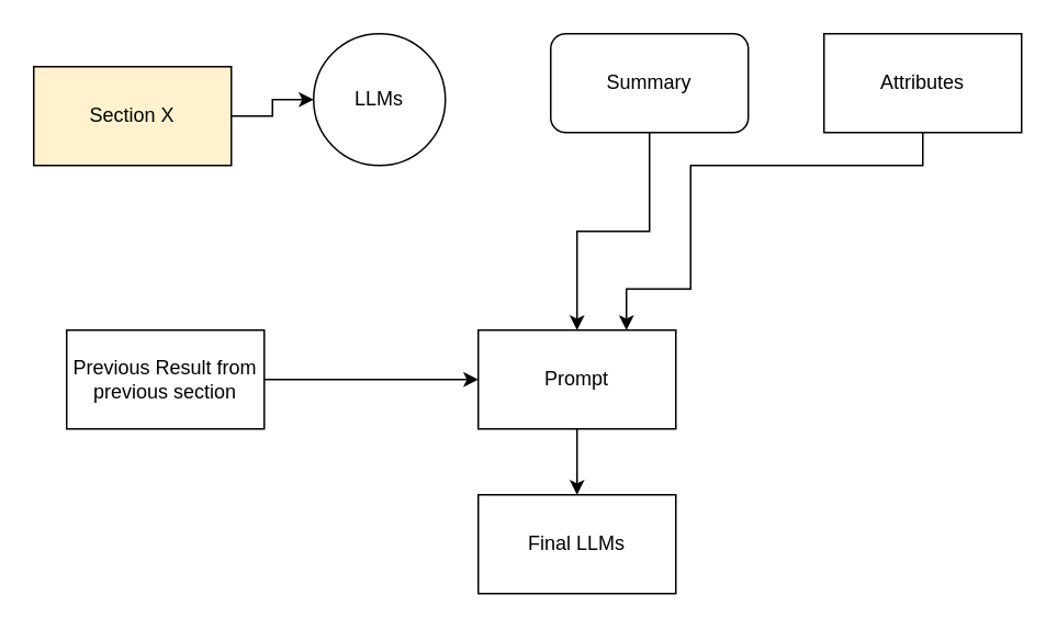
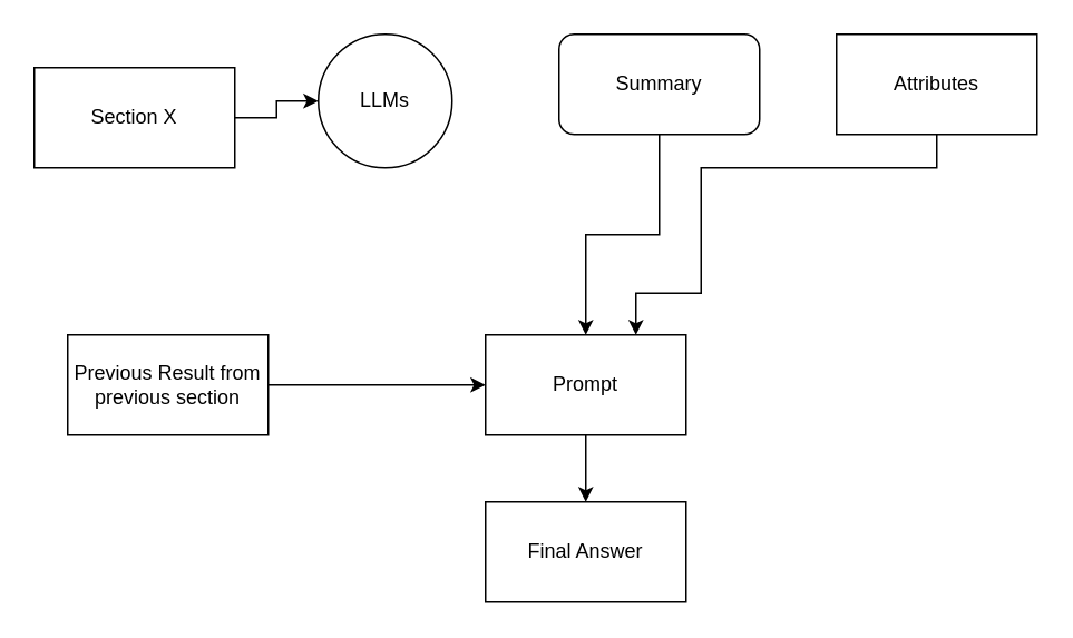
  <mxCell id="0" />
  <mxCell id="1" parent="0" />
- <mxCell id="2" value="Section X" style="rounded=0;whiteSpace=wrap;html=1;fillColor=#fff2cc;" vertex="1" parent="1"><mxGeometry x="20" y="40" width="120" height="60" as="geometry" /></mxCell>
+ <mxCell id="2" value="Section X" style="rounded=0;whiteSpace=wrap;html=1;" vertex="1" parent="1"><mxGeometry x="20" y="40" width="120" height="60" as="geometry" /></mxCell>
  <mxCell id="3" style="edgeStyle=orthogonalEdgeStyle;rounded=0;orthogonalLoop=1;jettySize=auto;html=1;entryX=0;entryY=0.5;entryDx=0;entryDy=0;" edge="1" parent="1" source="4" target="6"><mxGeometry relative="1" as="geometry" /></mxCell>
  <mxCell id="4" value="Previous Result from previous section" style="rounded=0;whiteSpace=wrap;html=1;" vertex="1" parent="1"><mxGeometry x="40" y="200" width="120" height="60" as="geometry" /></mxCell>
  <mxCell id="5" style="edgeStyle=orthogonalEdgeStyle;rounded=0;orthogonalLoop=1;jettySize=auto;html=1;entryX=0.5;entryY=0;entryDx=0;entryDy=0;" edge="1" parent="1" source="6" target="13"><mxGeometry relative="1" as="geometry" /></mxCell>
  <mxCell id="6" value="Prompt" style="rounded=0;whiteSpace=wrap;html=1;" vertex="1" parent="1"><mxGeometry x="290" y="200" width="120" height="60" as="geometry" /></mxCell>
  <mxCell id="7" value="" style="edgeStyle=orthogonalEdgeStyle;rounded=0;orthogonalLoop=1;jettySize=auto;html=1;" edge="1" parent="1" source="8" target="6"><mxGeometry relative="1" as="geometry" /></mxCell>
  <mxCell id="8" value="Summary" style="rounded=1;whiteSpace=wrap;html=1;" vertex="1" parent="1"><mxGeometry x="334" y="20" width="120" height="60" as="geometry" /></mxCell>
  <mxCell id="9" value="" style="edgeStyle=orthogonalEdgeStyle;rounded=0;orthogonalLoop=1;jettySize=auto;html=1;entryX=0;entryY=0.5;entryDx=0;entryDy=0;" edge="1" parent="1" source="2" target="10"><mxGeometry relative="1" as="geometry"><mxPoint x="140" y="70" as="sourcePoint" /><mxPoint x="334" y="50" as="targetPoint" /></mxGeometry></mxCell>
  <mxCell id="10" value="LLMs" style="ellipse;whiteSpace=wrap;html=1;aspect=fixed;" vertex="1" parent="1"><mxGeometry x="190" y="20" width="80" height="80" as="geometry" /></mxCell>
  <mxCell id="11" value="Attributes" style="rounded=0;whiteSpace=wrap;html=1;" vertex="1" parent="1"><mxGeometry x="500" y="20" width="120" height="60" as="geometry" /></mxCell>
  <mxCell id="12" style="edgeStyle=orthogonalEdgeStyle;rounded=0;orthogonalLoop=1;jettySize=auto;html=1;entryX=0.75;entryY=0;entryDx=0;entryDy=0;" edge="1" parent="1" source="11" target="6"><mxGeometry relative="1" as="geometry"><mxPoint x="410" y="175" as="targetPoint" /><Array as="points"><mxPoint x="560" y="100" /><mxPoint x="419" y="100" /><mxPoint x="419" y="175" /><mxPoint x="380" y="175" /></Array></mxGeometry></mxCell>
- <mxCell id="13" value="Final LLMs" style="rounded=0;whiteSpace=wrap;html=1;" vertex="1" parent="1"><mxGeometry x="290" y="300" width="120" height="60" as="geometry" /></mxCell>
+ <mxCell id="13" value="Final Answer" style="rounded=0;whiteSpace=wrap;html=1;" vertex="1" parent="1"><mxGeometry x="290" y="300" width="120" height="60" as="geometry" /></mxCell>
